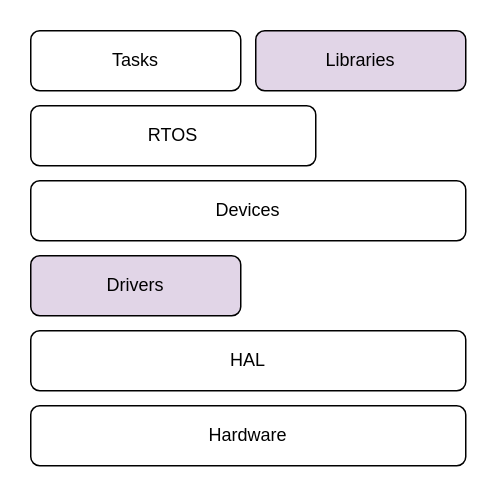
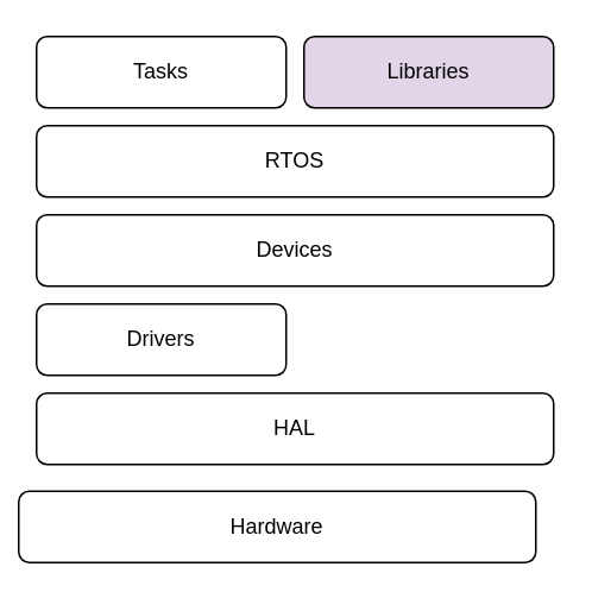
  <mxCell id="0" />
  <mxCell id="1" parent="0" />
- <mxCell id="2" value="Hardware" style="rounded=1;whiteSpace=wrap;html=1;" vertex="1" parent="1"><mxGeometry x="20" y="270" width="290" height="40" as="geometry" /></mxCell>
+ <mxCell id="2" value="Hardware" style="rounded=1;whiteSpace=wrap;html=1;" vertex="1" parent="1"><mxGeometry x="10" y="275" width="290" height="40" as="geometry" /></mxCell>
  <mxCell id="3" value="HAL" style="rounded=1;whiteSpace=wrap;html=1;" vertex="1" parent="1"><mxGeometry x="20" y="220" width="290" height="40" as="geometry" /></mxCell>
- <mxCell id="4" value="Drivers" style="rounded=1;whiteSpace=wrap;html=1;fillColor=#e1d5e7;" vertex="1" parent="1"><mxGeometry x="20" y="170" width="140" height="40" as="geometry" /></mxCell>
+ <mxCell id="4" value="Drivers" style="rounded=1;whiteSpace=wrap;html=1;" vertex="1" parent="1"><mxGeometry x="20" y="170" width="140" height="40" as="geometry" /></mxCell>
  <mxCell id="5" value="Devices" style="rounded=1;whiteSpace=wrap;html=1;" vertex="1" parent="1"><mxGeometry x="20" y="120" width="290" height="40" as="geometry" /></mxCell>
- <mxCell id="6" value="RTOS" style="rounded=1;whiteSpace=wrap;html=1;" vertex="1" parent="1"><mxGeometry x="20" y="70" width="190" height="40" as="geometry" /></mxCell>
+ <mxCell id="6" value="RTOS" style="rounded=1;whiteSpace=wrap;html=1;" vertex="1" parent="1"><mxGeometry x="20" y="70" width="290" height="40" as="geometry" /></mxCell>
  <mxCell id="7" value="Tasks" style="rounded=1;whiteSpace=wrap;html=1;" vertex="1" parent="1"><mxGeometry x="20" y="20" width="140" height="40" as="geometry" /></mxCell>
  <mxCell id="8" value="Libraries" style="rounded=1;whiteSpace=wrap;html=1;fillColor=#e1d5e7;" vertex="1" parent="1"><mxGeometry x="170" y="20" width="140" height="40" as="geometry" /></mxCell>
